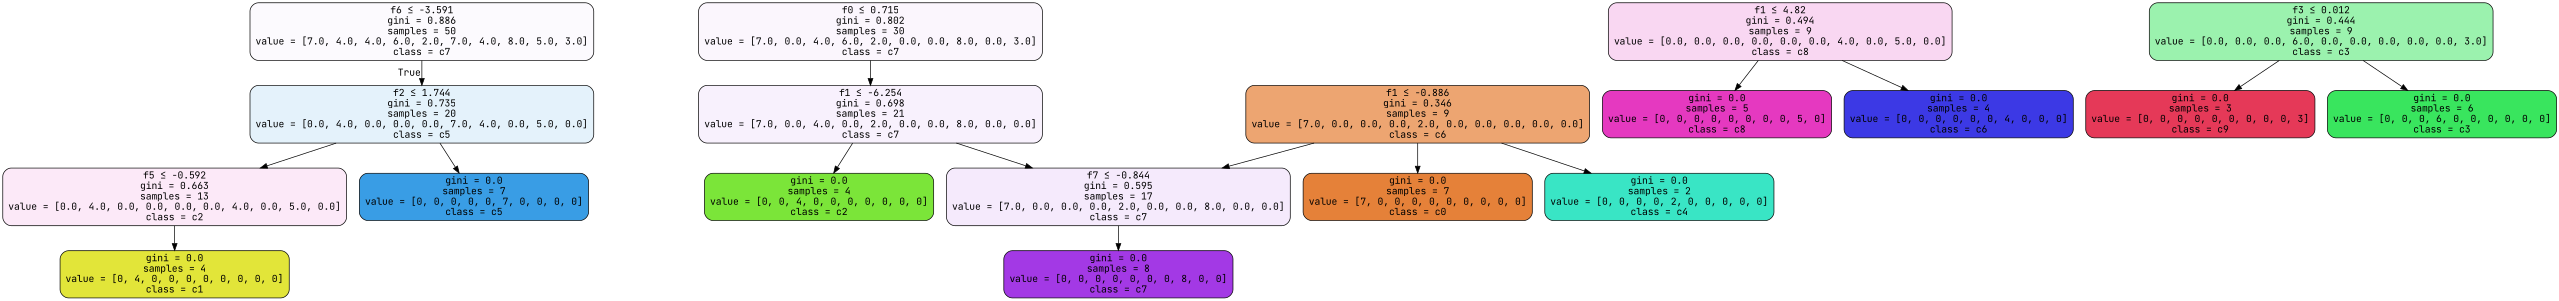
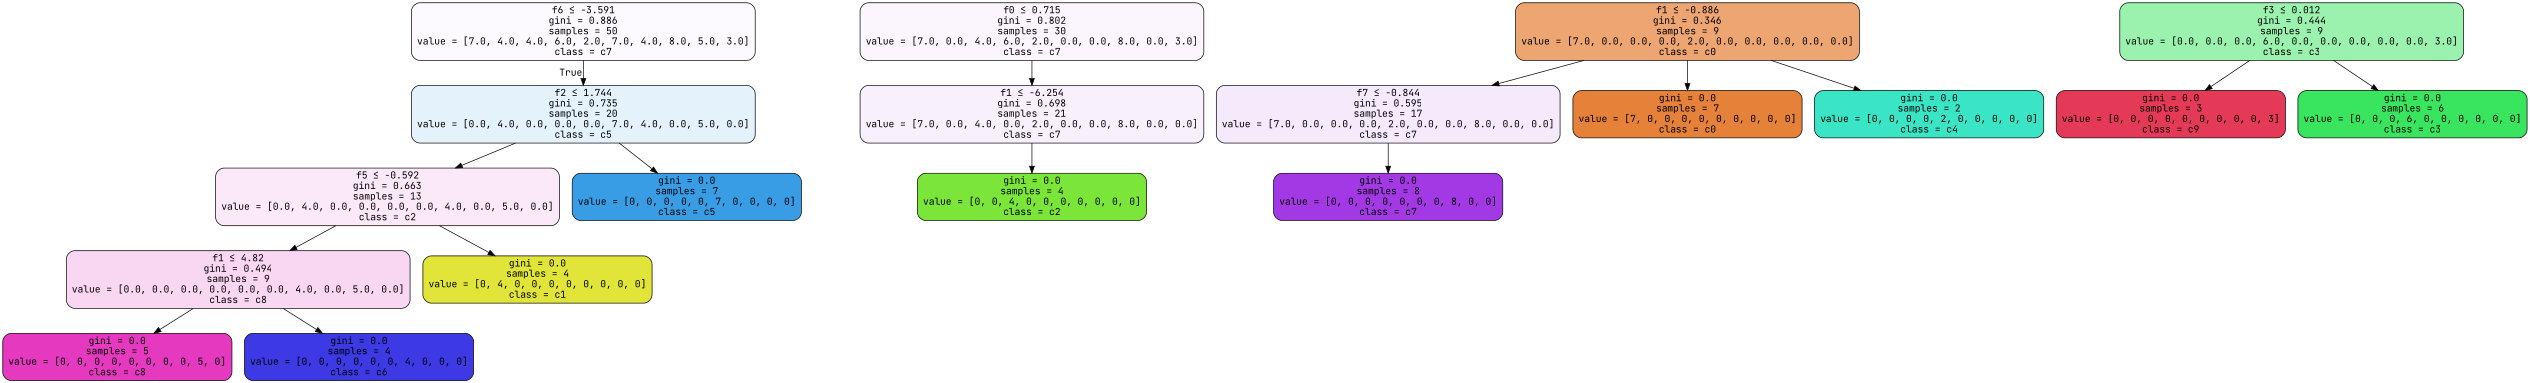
  digraph {
    fontname="JetBrains Mono"
    node [color=black fontname="JetBrains Mono" shape=box style="filled, rounded"]
    edge [fontname="JetBrains Mono"]
    n1 [fillcolor="#a339e506" label=<f6 &le; -3.591<br/>gini = 0.886<br/>samples = 50<br/>value = [7.0, 4.0, 4.0, 6.0, 2.0, 7.0, 4.0, 8.0, 5.0, 3.0]<br/>class = c7>]
    n2 [fillcolor="#399de522" label=<f2 &le; 1.744<br/>gini = 0.735<br/>samples = 20<br/>value = [0.0, 4.0, 0.0, 0.0, 0.0, 7.0, 4.0, 0.0, 5.0, 0.0]<br/>class = c5>]
    n3 [fillcolor="#e539c01c" label=<f5 &le; -0.592<br/>gini = 0.663<br/>samples = 13<br/>value = [0.0, 4.0, 0.0, 0.0, 0.0, 0.0, 4.0, 0.0, 5.0, 0.0]<br/>class = c2>]
    n4 [fillcolor="#399de5ff" label=<gini = 0.0<br/>samples = 7<br/>value = [0, 0, 0, 0, 0, 7, 0, 0, 0, 0]<br/>class = c5>]
    n5 [fillcolor="#a339e50b" label=<f0 &le; 0.715<br/>gini = 0.802<br/>samples = 30<br/>value = [7.0, 0.0, 4.0, 6.0, 2.0, 0.0, 0.0, 8.0, 0.0, 3.0]<br/>class = c7>]
    n6 [fillcolor="#a339e512" label=<f1 &le; -6.254<br/>gini = 0.698<br/>samples = 21<br/>value = [7.0, 0.0, 4.0, 0.0, 2.0, 0.0, 0.0, 8.0, 0.0, 0.0]<br/>class = c7>]
    n7 [fillcolor="#e539c033" label=<f1 &le; 4.82<br/>gini = 0.494<br/>samples = 9<br/>value = [0.0, 0.0, 0.0, 0.0, 0.0, 0.0, 4.0, 0.0, 5.0, 0.0]<br/>class = c8>]
    n8 [fillcolor="#e2e539ff" label=<gini = 0.0<br/>samples = 4<br/>value = [0, 4, 0, 0, 0, 0, 0, 0, 0, 0]<br/>class = c1>]
    n9 [fillcolor="#e539c0ff" label=<gini = 0.0<br/>samples = 5<br/>value = [0, 0, 0, 0, 0, 0, 0, 0, 5, 0]<br/>class = c8>]
    n10 [fillcolor="#3c39e5ff" label=<gini = 0.0<br/>samples = 4<br/>value = [0, 0, 0, 0, 0, 0, 4, 0, 0, 0]<br/>class = c6>]
    n11 [fillcolor="#7be539ff" label=<gini = 0.0<br/>samples = 4<br/>value = [0, 0, 4, 0, 0, 0, 0, 0, 0, 0]<br/>class = c2>]
    n12 [fillcolor="#a339e51a" label=<f7 &le; -0.844<br/>gini = 0.595<br/>samples = 17<br/>value = [7.0, 0.0, 0.0, 0.0, 2.0, 0.0, 0.0, 8.0, 0.0, 0.0]<br/>class = c7>]
    n13 [fillcolor="#39e55e80" label=<f3 &le; 0.012<br/>gini = 0.444<br/>samples = 9<br/>value = [0.0, 0.0, 0.0, 6.0, 0.0, 0.0, 0.0, 0.0, 0.0, 3.0]<br/>class = c3>]
    n14 [fillcolor="#e53958ff" label=<gini = 0.0<br/>samples = 3<br/>value = [0, 0, 0, 0, 0, 0, 0, 0, 0, 3]<br/>class = c9>]
    n15 [fillcolor="#39e55eff" label=<gini = 0.0<br/>samples = 6<br/>value = [0, 0, 0, 6, 0, 0, 0, 0, 0, 0]<br/>class = c3>]
    n16 [fillcolor="#a339e5ff" label=<gini = 0.0<br/>samples = 8<br/>value = [0, 0, 0, 0, 0, 0, 0, 8, 0, 0]<br/>class = c7>]
-   n17 [fillcolor="#e58139b6" label=<f1 &le; -0.886<br/>gini = 0.346<br/>samples = 9<br/>value = [7.0, 0.0, 0.0, 0.0, 2.0, 0.0, 0.0, 0.0, 0.0, 0.0]<br/>class = c6>]
+   n17 [fillcolor="#e58139b6" label=<f1 &le; -0.886<br/>gini = 0.346<br/>samples = 9<br/>value = [7.0, 0.0, 0.0, 0.0, 2.0, 0.0, 0.0, 0.0, 0.0, 0.0]<br/>class = c0>]
    n18 [fillcolor="#e58139ff" label=<gini = 0.0<br/>samples = 7<br/>value = [7, 0, 0, 0, 0, 0, 0, 0, 0, 0]<br/>class = c0>]
    n19 [fillcolor="#39e5c5ff" label=<gini = 0.0<br/>samples = 2<br/>value = [0, 0, 0, 0, 2, 0, 0, 0, 0, 0]<br/>class = c4>]
    n1 -> n2 [headlabel=True labelangle=45 labeldistance=2.5]
    n2 -> n3
    n2 -> n4
+   n3 -> n7
    n3 -> n8
    n5 -> n6
    n6 -> n11
-   n6 -> n12
    n7 -> n9
    n7 -> n10
    n12 -> n16
    n13 -> n14
    n13 -> n15
    n17 -> n12
    n17 -> n18
    n17 -> n19
  }
